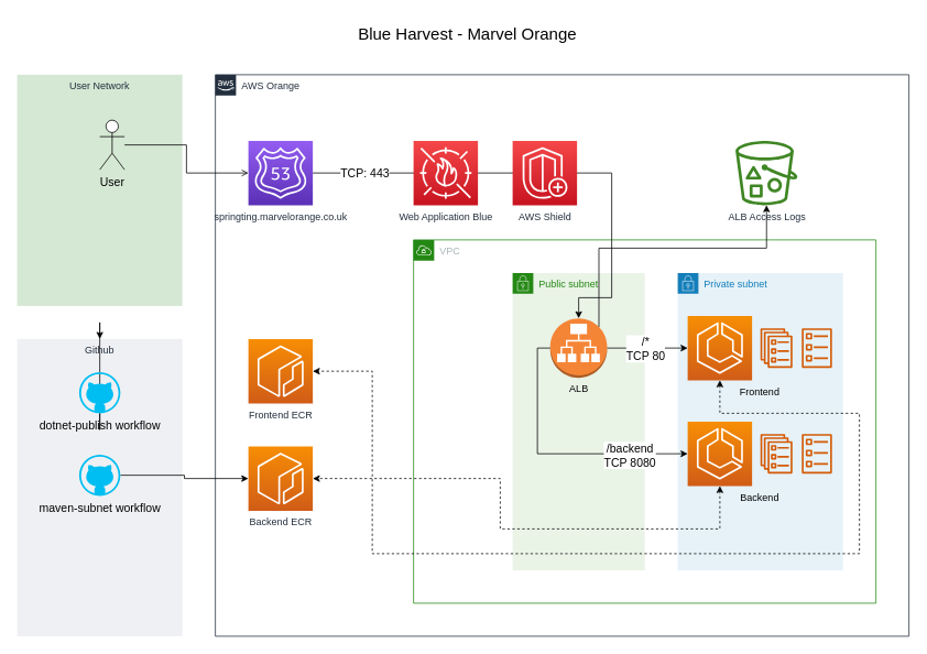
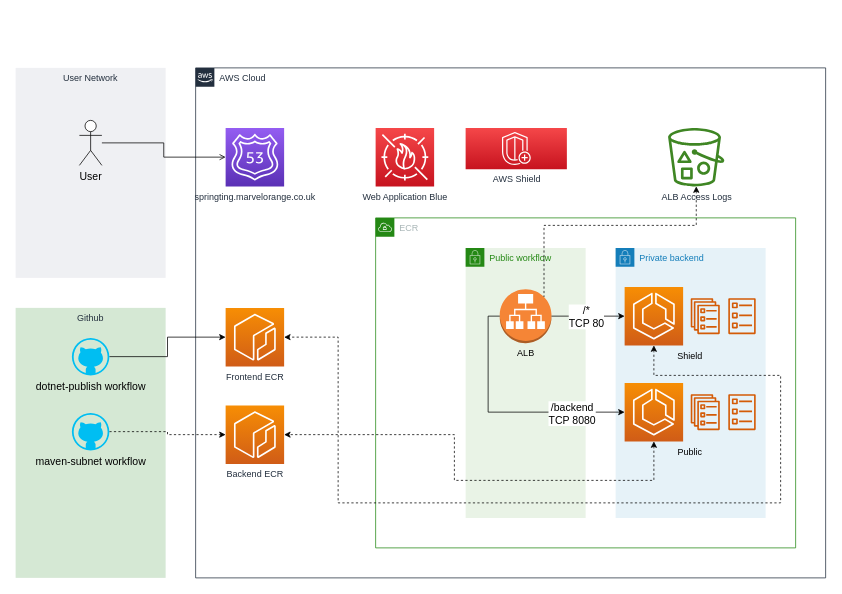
  <mxCell id="0" />
  <mxCell id="1" parent="0" />
- <mxCell id="2" value="AWS Orange" style="points=[[0,0],[0.25,0],[0.5,0],[0.75,0],[1,0],[1,0.25],[1,0.5],[1,0.75],[1,1],[0.75,1],[0.5,1],[0.25,1],[0,1],[0,0.75],[0,0.5],[0,0.25]];outlineConnect=0;gradientColor=none;html=1;whiteSpace=wrap;fontSize=12;fontStyle=0;container=1;pointerEvents=0;collapsible=0;recursiveResize=0;shape=mxgraph.aws4.group;grIcon=mxgraph.aws4.group_aws_cloud_alt;strokeColor=#232F3E;fillColor=none;verticalAlign=top;align=left;spacingLeft=30;fontColor=#232F3E;dashed=0;" parent="1" vertex="1"><mxGeometry x="260" y="90" width="840" height="680" as="geometry" /></mxCell>
- <mxCell id="3" value="VPC" style="points=[[0,0],[0.25,0],[0.5,0],[0.75,0],[1,0],[1,0.25],[1,0.5],[1,0.75],[1,1],[0.75,1],[0.5,1],[0.25,1],[0,1],[0,0.75],[0,0.5],[0,0.25]];outlineConnect=0;gradientColor=none;html=1;whiteSpace=wrap;fontSize=12;fontStyle=0;container=1;pointerEvents=0;collapsible=0;recursiveResize=0;shape=mxgraph.aws4.group;grIcon=mxgraph.aws4.group_vpc;strokeColor=#248814;fillColor=none;verticalAlign=top;align=left;spacingLeft=30;fontColor=#AAB7B8;dashed=0;" parent="2" vertex="1"><mxGeometry x="240" y="200" width="560" height="440" as="geometry" /></mxCell>
- <mxCell id="4" value="Public subnet" style="points=[[0,0],[0.25,0],[0.5,0],[0.75,0],[1,0],[1,0.25],[1,0.5],[1,0.75],[1,1],[0.75,1],[0.5,1],[0.25,1],[0,1],[0,0.75],[0,0.5],[0,0.25]];outlineConnect=0;gradientColor=none;html=1;whiteSpace=wrap;fontSize=12;fontStyle=0;container=1;pointerEvents=0;collapsible=0;recursiveResize=0;shape=mxgraph.aws4.group;grIcon=mxgraph.aws4.group_security_group;grStroke=0;strokeColor=#248814;fillColor=#E9F3E6;verticalAlign=top;align=left;spacingLeft=30;fontColor=#248814;dashed=0;" parent="3" vertex="1"><mxGeometry x="120" y="40" width="160" height="360" as="geometry" /></mxCell>
+ <mxCell id="2" value="AWS Cloud" style="points=[[0,0],[0.25,0],[0.5,0],[0.75,0],[1,0],[1,0.25],[1,0.5],[1,0.75],[1,1],[0.75,1],[0.5,1],[0.25,1],[0,1],[0,0.75],[0,0.5],[0,0.25]];outlineConnect=0;gradientColor=none;html=1;whiteSpace=wrap;fontSize=12;fontStyle=0;container=1;pointerEvents=0;collapsible=0;recursiveResize=0;shape=mxgraph.aws4.group;grIcon=mxgraph.aws4.group_aws_cloud_alt;strokeColor=#232F3E;fillColor=none;verticalAlign=top;align=left;spacingLeft=30;fontColor=#232F3E;dashed=0;" parent="1" vertex="1"><mxGeometry x="260" y="90" width="840" height="680" as="geometry" /></mxCell>
+ <mxCell id="3" value="ECR" style="points=[[0,0],[0.25,0],[0.5,0],[0.75,0],[1,0],[1,0.25],[1,0.5],[1,0.75],[1,1],[0.75,1],[0.5,1],[0.25,1],[0,1],[0,0.75],[0,0.5],[0,0.25]];outlineConnect=0;gradientColor=none;html=1;whiteSpace=wrap;fontSize=12;fontStyle=0;container=1;pointerEvents=0;collapsible=0;recursiveResize=0;shape=mxgraph.aws4.group;grIcon=mxgraph.aws4.group_vpc;strokeColor=#248814;fillColor=none;verticalAlign=top;align=left;spacingLeft=30;fontColor=#AAB7B8;dashed=0;" parent="2" vertex="1"><mxGeometry x="240" y="200" width="560" height="440" as="geometry" /></mxCell>
+ <mxCell id="4" value="Public workflow" style="points=[[0,0],[0.25,0],[0.5,0],[0.75,0],[1,0],[1,0.25],[1,0.5],[1,0.75],[1,1],[0.75,1],[0.5,1],[0.25,1],[0,1],[0,0.75],[0,0.5],[0,0.25]];outlineConnect=0;gradientColor=none;html=1;whiteSpace=wrap;fontSize=12;fontStyle=0;container=1;pointerEvents=0;collapsible=0;recursiveResize=0;shape=mxgraph.aws4.group;grIcon=mxgraph.aws4.group_security_group;grStroke=0;strokeColor=#248814;fillColor=#E9F3E6;verticalAlign=top;align=left;spacingLeft=30;fontColor=#248814;dashed=0;" parent="3" vertex="1"><mxGeometry x="120" y="40" width="160" height="360" as="geometry" /></mxCell>
  <mxCell id="5" value="ALB" style="outlineConnect=0;dashed=0;verticalLabelPosition=bottom;verticalAlign=top;align=center;html=1;shape=mxgraph.aws3.application_load_balancer;fillColor=#F58536;gradientColor=none;" parent="4" vertex="1"><mxGeometry x="45.5" y="55" width="69" height="72" as="geometry" /></mxCell>
- <mxCell id="6" value="Private subnet" style="points=[[0,0],[0.25,0],[0.5,0],[0.75,0],[1,0],[1,0.25],[1,0.5],[1,0.75],[1,1],[0.75,1],[0.5,1],[0.25,1],[0,1],[0,0.75],[0,0.5],[0,0.25]];outlineConnect=0;gradientColor=none;html=1;whiteSpace=wrap;fontSize=12;fontStyle=0;container=1;pointerEvents=0;collapsible=0;recursiveResize=0;shape=mxgraph.aws4.group;grIcon=mxgraph.aws4.group_security_group;grStroke=0;strokeColor=#147EBA;fillColor=#E6F2F8;verticalAlign=top;align=left;spacingLeft=30;fontColor=#147EBA;dashed=0;" parent="3" vertex="1"><mxGeometry x="320" y="40" width="200" height="360" as="geometry" /></mxCell>
- <mxCell id="7" value="Frontend" style="group;labelPosition=center;verticalLabelPosition=bottom;align=center;verticalAlign=top;" parent="6" vertex="1" connectable="0"><mxGeometry x="12" y="52" width="175" height="78" as="geometry" /></mxCell>
+ <mxCell id="6" value="Private backend" style="points=[[0,0],[0.25,0],[0.5,0],[0.75,0],[1,0],[1,0.25],[1,0.5],[1,0.75],[1,1],[0.75,1],[0.5,1],[0.25,1],[0,1],[0,0.75],[0,0.5],[0,0.25]];outlineConnect=0;gradientColor=none;html=1;whiteSpace=wrap;fontSize=12;fontStyle=0;container=1;pointerEvents=0;collapsible=0;recursiveResize=0;shape=mxgraph.aws4.group;grIcon=mxgraph.aws4.group_security_group;grStroke=0;strokeColor=#147EBA;fillColor=#E6F2F8;verticalAlign=top;align=left;spacingLeft=30;fontColor=#147EBA;dashed=0;" parent="3" vertex="1"><mxGeometry x="320" y="40" width="200" height="360" as="geometry" /></mxCell>
+ <mxCell id="7" value="Shield" style="group;labelPosition=center;verticalLabelPosition=bottom;align=center;verticalAlign=top;" parent="6" vertex="1" connectable="0"><mxGeometry x="12" y="52" width="175" height="78" as="geometry" /></mxCell>
  <mxCell id="8" value="" style="sketch=0;points=[[0,0,0],[0.25,0,0],[0.5,0,0],[0.75,0,0],[1,0,0],[0,1,0],[0.25,1,0],[0.5,1,0],[0.75,1,0],[1,1,0],[0,0.25,0],[0,0.5,0],[0,0.75,0],[1,0.25,0],[1,0.5,0],[1,0.75,0]];outlineConnect=0;fontColor=#232F3E;gradientColor=#F78E04;gradientDirection=north;fillColor=#D05C17;strokeColor=#ffffff;dashed=0;verticalLabelPosition=bottom;verticalAlign=top;align=center;html=1;fontSize=12;fontStyle=0;aspect=fixed;shape=mxgraph.aws4.resourceIcon;resIcon=mxgraph.aws4.ecs;" parent="7" vertex="1"><mxGeometry width="78" height="78" as="geometry" /></mxCell>
  <mxCell id="9" value="" style="sketch=0;outlineConnect=0;fontColor=#232F3E;gradientColor=none;fillColor=#D45B07;strokeColor=none;dashed=0;verticalLabelPosition=bottom;verticalAlign=top;align=center;html=1;fontSize=12;fontStyle=0;aspect=fixed;pointerEvents=1;shape=mxgraph.aws4.ecs_service;" parent="7" vertex="1"><mxGeometry x="88" y="15" width="39" height="48" as="geometry" /></mxCell>
  <mxCell id="10" value="" style="sketch=0;outlineConnect=0;fontColor=#232F3E;gradientColor=none;fillColor=#D45B07;strokeColor=none;dashed=0;verticalLabelPosition=bottom;verticalAlign=top;align=center;html=1;fontSize=12;fontStyle=0;aspect=fixed;pointerEvents=1;shape=mxgraph.aws4.ecs_task;" parent="7" vertex="1"><mxGeometry x="138" y="15" width="37" height="48" as="geometry" /></mxCell>
- <mxCell id="11" value="Backend" style="group;labelPosition=center;verticalLabelPosition=bottom;align=center;verticalAlign=top;" parent="6" vertex="1" connectable="0"><mxGeometry x="12" y="180" width="175" height="78" as="geometry" /></mxCell>
+ <mxCell id="11" value="Public" style="group;labelPosition=center;verticalLabelPosition=bottom;align=center;verticalAlign=top;" parent="6" vertex="1" connectable="0"><mxGeometry x="12" y="180" width="175" height="78" as="geometry" /></mxCell>
  <mxCell id="12" value="" style="sketch=0;points=[[0,0,0],[0.25,0,0],[0.5,0,0],[0.75,0,0],[1,0,0],[0,1,0],[0.25,1,0],[0.5,1,0],[0.75,1,0],[1,1,0],[0,0.25,0],[0,0.5,0],[0,0.75,0],[1,0.25,0],[1,0.5,0],[1,0.75,0]];outlineConnect=0;fontColor=#232F3E;gradientColor=#F78E04;gradientDirection=north;fillColor=#D05C17;strokeColor=#ffffff;dashed=0;verticalLabelPosition=bottom;verticalAlign=top;align=center;html=1;fontSize=12;fontStyle=0;aspect=fixed;shape=mxgraph.aws4.resourceIcon;resIcon=mxgraph.aws4.ecs;" parent="11" vertex="1"><mxGeometry width="78" height="78" as="geometry" /></mxCell>
  <mxCell id="13" value="" style="sketch=0;outlineConnect=0;fontColor=#232F3E;gradientColor=none;fillColor=#D45B07;strokeColor=none;dashed=0;verticalLabelPosition=bottom;verticalAlign=top;align=center;html=1;fontSize=12;fontStyle=0;aspect=fixed;pointerEvents=1;shape=mxgraph.aws4.ecs_service;" parent="11" vertex="1"><mxGeometry x="88" y="15" width="39" height="48" as="geometry" /></mxCell>
  <mxCell id="14" value="" style="sketch=0;outlineConnect=0;fontColor=#232F3E;gradientColor=none;fillColor=#D45B07;strokeColor=none;dashed=0;verticalLabelPosition=bottom;verticalAlign=top;align=center;html=1;fontSize=12;fontStyle=0;aspect=fixed;pointerEvents=1;shape=mxgraph.aws4.ecs_task;" parent="11" vertex="1"><mxGeometry x="138" y="15" width="37" height="48" as="geometry" /></mxCell>
  <mxCell id="15" value="" style="edgeStyle=orthogonalEdgeStyle;rounded=0;orthogonalLoop=1;jettySize=auto;html=1;" parent="3" source="5" target="8" edge="1"><mxGeometry relative="1" as="geometry" /></mxCell>
  <mxCell id="16" value="/*&lt;br&gt;TCP 80" style="edgeLabel;html=1;align=center;verticalAlign=middle;resizable=0;points=[];fontSize=14;" parent="15" vertex="1" connectable="0"><mxGeometry x="-0.333" y="-3" relative="1" as="geometry"><mxPoint x="13" y="-3" as="offset" /></mxGeometry></mxCell>
  <mxCell id="17" value="" style="edgeStyle=orthogonalEdgeStyle;rounded=0;orthogonalLoop=1;jettySize=auto;html=1;entryX=0;entryY=0.5;entryDx=0;entryDy=0;entryPerimeter=0;" parent="3" source="5" target="12" edge="1"><mxGeometry relative="1" as="geometry"><mxPoint x="200" y="253" as="targetPoint" /><Array as="points"><mxPoint x="150" y="131" /><mxPoint x="150" y="259" /></Array></mxGeometry></mxCell>
  <mxCell id="18" value="/backend&lt;br&gt;TCP 8080" style="edgeLabel;html=1;align=center;verticalAlign=middle;resizable=0;points=[];fontSize=14;" parent="17" vertex="1" connectable="0"><mxGeometry x="0.558" y="-1" relative="1" as="geometry"><mxPoint x="1" as="offset" /></mxGeometry></mxCell>
  <mxCell id="19" value="Frontend ECR" style="sketch=0;points=[[0,0,0],[0.25,0,0],[0.5,0,0],[0.75,0,0],[1,0,0],[0,1,0],[0.25,1,0],[0.5,1,0],[0.75,1,0],[1,1,0],[0,0.25,0],[0,0.5,0],[0,0.75,0],[1,0.25,0],[1,0.5,0],[1,0.75,0]];outlineConnect=0;fontColor=#232F3E;gradientColor=#F78E04;gradientDirection=north;fillColor=#D05C17;strokeColor=#ffffff;dashed=0;verticalLabelPosition=bottom;verticalAlign=top;align=center;html=1;fontSize=12;fontStyle=0;aspect=fixed;shape=mxgraph.aws4.resourceIcon;resIcon=mxgraph.aws4.ecr;" parent="2" vertex="1"><mxGeometry x="40" y="320" width="78" height="78" as="geometry" /></mxCell>
- <mxCell id="20" value="" style="edgeStyle=orthogonalEdgeStyle;rounded=0;orthogonalLoop=1;jettySize=auto;html=1;fontSize=14;entryX=0.5;entryY=0;entryDx=0;entryDy=0;entryPerimeter=0;" parent="2" source="22" target="5" edge="1"><mxGeometry relative="1" as="geometry"><mxPoint x="177" y="119" as="targetPoint" /><Array as="points"><mxPoint x="480" y="119" /><mxPoint x="480" y="270" /><mxPoint x="440" y="270" /></Array></mxGeometry></mxCell>
- <mxCell id="21" value="TCP: 443" style="edgeLabel;html=1;align=center;verticalAlign=middle;resizable=0;points=[];fontSize=14;" parent="20" vertex="1" connectable="0"><mxGeometry x="-0.785" y="1" relative="1" as="geometry"><mxPoint as="offset" /></mxGeometry></mxCell>
  <mxCell id="22" value="springting.marvelorange.co.uk" style="sketch=0;points=[[0,0,0],[0.25,0,0],[0.5,0,0],[0.75,0,0],[1,0,0],[0,1,0],[0.25,1,0],[0.5,1,0],[0.75,1,0],[1,1,0],[0,0.25,0],[0,0.5,0],[0,0.75,0],[1,0.25,0],[1,0.5,0],[1,0.75,0]];outlineConnect=0;fontColor=#232F3E;gradientColor=#945DF2;gradientDirection=north;fillColor=#5A30B5;strokeColor=#ffffff;dashed=0;verticalLabelPosition=bottom;verticalAlign=top;align=center;html=1;fontSize=12;fontStyle=0;aspect=fixed;shape=mxgraph.aws4.resourceIcon;resIcon=mxgraph.aws4.route_53;" parent="2" vertex="1"><mxGeometry x="40" y="80" width="78" height="78" as="geometry" /></mxCell>
  <mxCell id="23" value="Web Application Blue" style="sketch=0;points=[[0,0,0],[0.25,0,0],[0.5,0,0],[0.75,0,0],[1,0,0],[0,1,0],[0.25,1,0],[0.5,1,0],[0.75,1,0],[1,1,0],[0,0.25,0],[0,0.5,0],[0,0.75,0],[1,0.25,0],[1,0.5,0],[1,0.75,0]];outlineConnect=0;fontColor=#232F3E;gradientColor=#F54749;gradientDirection=north;fillColor=#C7131F;strokeColor=#ffffff;dashed=0;verticalLabelPosition=bottom;verticalAlign=top;align=center;html=1;fontSize=12;fontStyle=0;aspect=fixed;shape=mxgraph.aws4.resourceIcon;resIcon=mxgraph.aws4.waf;" parent="2" vertex="1"><mxGeometry x="240" y="80" width="78" height="78" as="geometry" /></mxCell>
- <mxCell id="24" value="AWS Shield" style="sketch=0;points=[[0,0,0],[0.25,0,0],[0.5,0,0],[0.75,0,0],[1,0,0],[0,1,0],[0.25,1,0],[0.5,1,0],[0.75,1,0],[1,1,0],[0,0.25,0],[0,0.5,0],[0,0.75,0],[1,0.25,0],[1,0.5,0],[1,0.75,0]];outlineConnect=0;fontColor=#232F3E;gradientColor=#F54749;gradientDirection=north;fillColor=#C7131F;strokeColor=#ffffff;dashed=0;verticalLabelPosition=bottom;verticalAlign=top;align=center;html=1;fontSize=12;fontStyle=0;aspect=fixed;shape=mxgraph.aws4.resourceIcon;resIcon=mxgraph.aws4.shield;" parent="2" vertex="1"><mxGeometry x="360" y="80" width="78" height="78" as="geometry" /></mxCell>
+ <mxCell id="24" value="AWS Shield" style="sketch=0;points=[[0,0,0],[0.25,0,0],[0.5,0,0],[0.75,0,0],[1,0,0],[0,1,0],[0.25,1,0],[0.5,1,0],[0.75,1,0],[1,1,0],[0,0.25,0],[0,0.5,0],[0,0.75,0],[1,0.25,0],[1,0.5,0],[1,0.75,0]];outlineConnect=0;fontColor=#232F3E;gradientColor=#F54749;gradientDirection=north;fillColor=#C7131F;strokeColor=#ffffff;dashed=0;verticalLabelPosition=bottom;verticalAlign=top;align=center;html=1;fontSize=12;fontStyle=0;aspect=fixed;shape=mxgraph.aws4.resourceIcon;resIcon=mxgraph.aws4.shield;" parent="2" vertex="1"><mxGeometry x="360" y="80" width="135" height="55" as="geometry" /></mxCell>
  <mxCell id="25" value="Backend ECR" style="sketch=0;points=[[0,0,0],[0.25,0,0],[0.5,0,0],[0.75,0,0],[1,0,0],[0,1,0],[0.25,1,0],[0.5,1,0],[0.75,1,0],[1,1,0],[0,0.25,0],[0,0.5,0],[0,0.75,0],[1,0.25,0],[1,0.5,0],[1,0.75,0]];outlineConnect=0;fontColor=#232F3E;gradientColor=#F78E04;gradientDirection=north;fillColor=#D05C17;strokeColor=#ffffff;dashed=0;verticalLabelPosition=bottom;verticalAlign=top;align=center;html=1;fontSize=12;fontStyle=0;aspect=fixed;shape=mxgraph.aws4.resourceIcon;resIcon=mxgraph.aws4.ecr;" parent="2" vertex="1"><mxGeometry x="40" y="450" width="78" height="78" as="geometry" /></mxCell>
  <mxCell id="26" value="" style="edgeStyle=orthogonalEdgeStyle;rounded=0;orthogonalLoop=1;jettySize=auto;html=1;fontSize=14;startArrow=classic;startFill=1;dashed=1;" parent="2" source="12" target="25" edge="1"><mxGeometry relative="1" as="geometry"><mxPoint x="611" y="578" as="targetPoint" /><Array as="points"><mxPoint x="611" y="550" /><mxPoint x="345" y="550" /><mxPoint x="345" y="489" /></Array></mxGeometry></mxCell>
  <mxCell id="27" value="" style="edgeStyle=orthogonalEdgeStyle;rounded=0;orthogonalLoop=1;jettySize=auto;html=1;fontSize=14;startArrow=classic;startFill=1;dashed=1;" parent="2" source="8" target="19" edge="1"><mxGeometry relative="1" as="geometry"><Array as="points"><mxPoint x="611" y="410" /><mxPoint x="780" y="410" /><mxPoint x="780" y="580" /><mxPoint x="190" y="580" /><mxPoint x="190" y="359" /></Array></mxGeometry></mxCell>
- <mxCell id="28" value="" style="edgeStyle=orthogonalEdgeStyle;rounded=0;orthogonalLoop=1;jettySize=auto;html=1;dashed=0;fontSize=14;startArrow=classic;startFill=1;entryX=0.855;entryY=0.145;entryDx=0;entryDy=0;entryPerimeter=0;endArrow=none;endFill=0;" parent="2" source="29" target="5" edge="1"><mxGeometry relative="1" as="geometry"><mxPoint x="762.5" y="119" as="targetPoint" /><Array as="points"><mxPoint x="668" y="210" /><mxPoint x="465" y="210" /></Array></mxGeometry></mxCell>
+ <mxCell id="28" value="" style="edgeStyle=orthogonalEdgeStyle;rounded=0;orthogonalLoop=1;jettySize=auto;html=1;dashed=1;fontSize=14;startArrow=classic;startFill=1;entryX=0.855;entryY=0.145;entryDx=0;entryDy=0;entryPerimeter=0;endArrow=none;endFill=0;" parent="2" source="29" target="5" edge="1"><mxGeometry relative="1" as="geometry"><mxPoint x="762.5" y="119" as="targetPoint" /><Array as="points"><mxPoint x="668" y="210" /><mxPoint x="465" y="210" /></Array></mxGeometry></mxCell>
  <mxCell id="29" value="ALB Access Logs" style="sketch=0;outlineConnect=0;fontColor=#232F3E;gradientColor=none;fillColor=#3F8624;strokeColor=none;dashed=0;verticalLabelPosition=bottom;verticalAlign=top;align=center;html=1;fontSize=12;fontStyle=0;aspect=fixed;pointerEvents=1;shape=mxgraph.aws4.bucket_with_objects;" parent="2" vertex="1"><mxGeometry x="630" y="80" width="75" height="78" as="geometry" /></mxCell>
- <mxCell id="30" value="Github" style="fillColor=#EFF0F3;strokeColor=none;dashed=0;verticalAlign=top;fontStyle=0;fontColor=#232F3D;" parent="1" vertex="1"><mxGeometry x="20" y="410" width="200" height="360" as="geometry" /></mxCell>
- <mxCell id="31" value="User Network" style="fillColor=#d5e8d4;strokeColor=none;dashed=0;verticalAlign=top;fontStyle=0;fontColor=#232F3D;" parent="1" vertex="1"><mxGeometry x="20" y="90" width="200" height="280" as="geometry" /></mxCell>
+ <mxCell id="30" value="Github" style="fillColor=#d5e8d4;strokeColor=none;dashed=0;verticalAlign=top;fontStyle=0;fontColor=#232F3D;" parent="1" vertex="1"><mxGeometry x="20" y="410" width="200" height="360" as="geometry" /></mxCell>
+ <mxCell id="31" value="User Network" style="fillColor=#EFF0F3;strokeColor=none;dashed=0;verticalAlign=top;fontStyle=0;fontColor=#232F3D;" parent="1" vertex="1"><mxGeometry x="20" y="90" width="200" height="280" as="geometry" /></mxCell>
  <mxCell id="32" value="" style="edgeStyle=orthogonalEdgeStyle;rounded=0;orthogonalLoop=1;jettySize=auto;html=1;fontSize=14;endArrow=open;" parent="1" source="33" target="22" edge="1"><mxGeometry relative="1" as="geometry"><mxPoint x="215" y="190" as="targetPoint" /></mxGeometry></mxCell>
- <mxCell id="33" value="User" style="shape=umlActor;verticalLabelPosition=bottom;verticalAlign=top;html=1;outlineConnect=0;fontSize=14;" parent="1" vertex="1"><mxGeometry x="120" y="145" width="30" height="60" as="geometry" /></mxCell>
- <mxCell id="34" value="" style="edgeStyle=orthogonalEdgeStyle;rounded=0;orthogonalLoop=1;jettySize=auto;html=1;fontSize=14;" parent="1" source="35" target="30" edge="1"><mxGeometry relative="1" as="geometry"><mxPoint x="190" y="475" as="targetPoint" /></mxGeometry></mxCell>
+ <mxCell id="33" value="User" style="shape=umlActor;verticalLabelPosition=bottom;verticalAlign=top;html=1;outlineConnect=0;fontSize=14;" parent="1" vertex="1"><mxGeometry x="105" y="160" width="30" height="60" as="geometry" /></mxCell>
+ <mxCell id="34" value="" style="edgeStyle=orthogonalEdgeStyle;rounded=0;orthogonalLoop=1;jettySize=auto;html=1;fontSize=14;entryX=0;entryY=0.5;entryDx=0;entryDy=0;entryPerimeter=0;" parent="1" source="35" target="19" edge="1"><mxGeometry relative="1" as="geometry"><mxPoint x="190" y="475" as="targetPoint" /></mxGeometry></mxCell>
  <mxCell id="35" value="dotnet-publish workflow" style="verticalLabelPosition=bottom;html=1;verticalAlign=top;align=center;strokeColor=none;fillColor=#00BEF2;shape=mxgraph.azure.github_code;pointerEvents=1;fontSize=14;" parent="1" vertex="1"><mxGeometry x="95" y="450" width="50" height="50" as="geometry" /></mxCell>
- <mxCell id="36" value="" style="edgeStyle=orthogonalEdgeStyle;rounded=0;orthogonalLoop=1;jettySize=auto;html=1;fontSize=14;" parent="1" source="37" target="25" edge="1"><mxGeometry relative="1" as="geometry"><mxPoint x="190" y="575" as="targetPoint" /></mxGeometry></mxCell>
+ <mxCell id="36" value="" style="edgeStyle=orthogonalEdgeStyle;rounded=0;orthogonalLoop=1;jettySize=auto;html=1;fontSize=14;dashed=1;" parent="1" source="37" target="25" edge="1"><mxGeometry relative="1" as="geometry"><mxPoint x="190" y="575" as="targetPoint" /></mxGeometry></mxCell>
  <mxCell id="37" value="maven-subnet workflow" style="verticalLabelPosition=bottom;html=1;verticalAlign=top;align=center;strokeColor=none;fillColor=#00BEF2;shape=mxgraph.azure.github_code;pointerEvents=1;fontSize=14;" parent="1" vertex="1"><mxGeometry x="95" y="550" width="50" height="50" as="geometry" /></mxCell>
- <mxCell id="38" value="Blue Harvest - Marvel Orange" style="text;html=1;align=center;verticalAlign=middle;resizable=0;points=[];autosize=1;strokeColor=none;fillColor=none;fontSize=20;" vertex="1" parent="1"><mxGeometry x="420" y="20" width="290" height="40" as="geometry" /></mxCell>
